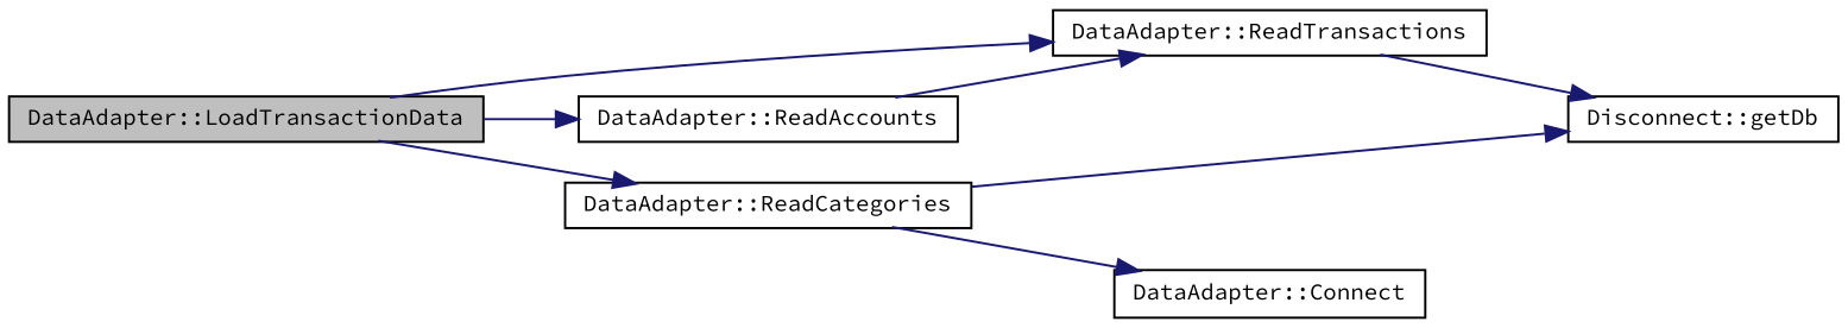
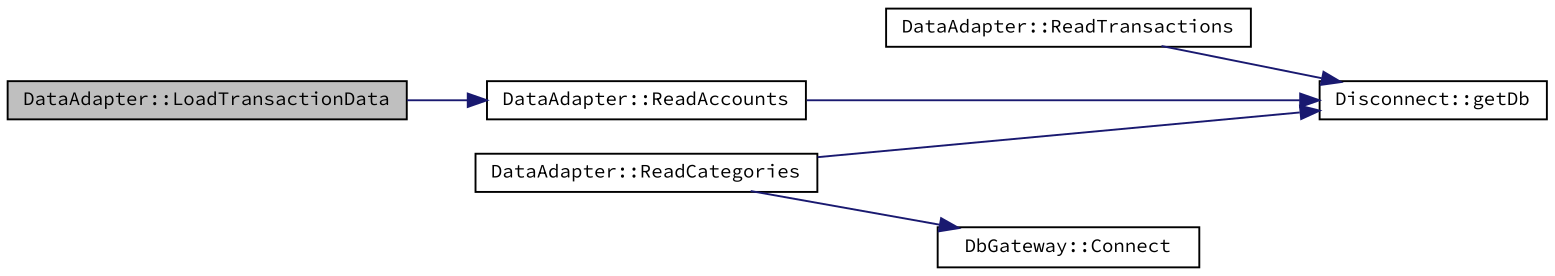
  digraph {
    fontname="Source Code Pro"
    rankdir=LR
    node [color=black fillcolor=white fontname="Source Code Pro" fontsize=10 shape=record style=filled]
    edge [color=midnightblue fontname="Source Code Pro" fontsize=10 labelfontname=Helvetica labelfontsize=10 style=solid]
    n1 [fillcolor=grey75 fontcolor=black height=0.2 label="DataAdapter::LoadTransactionData" width=0.4]
    n2 [height=0.2 label="DataAdapter::ReadAccounts" width=0.4]
    n3 [height=0.2 label="DataAdapter::ReadCategories" width=0.4]
    n4 [height=0.2 label="DataAdapter::ReadTransactions" width=0.4]
    n5 [height=0.2 label="Disconnect::getDb" width=0.4]
-   n6 [height=0.2 label="DataAdapter::Connect" width=0.4]
+   n6 [height=0.2 label="DbGateway::Connect" width=0.4]
    n1 -> n2
-   n1 -> n3
-   n1 -> n4
-   n2 -> n4
+   n2 -> n5
    n3 -> n5
    n3 -> n6
    n4 -> n5
  }
